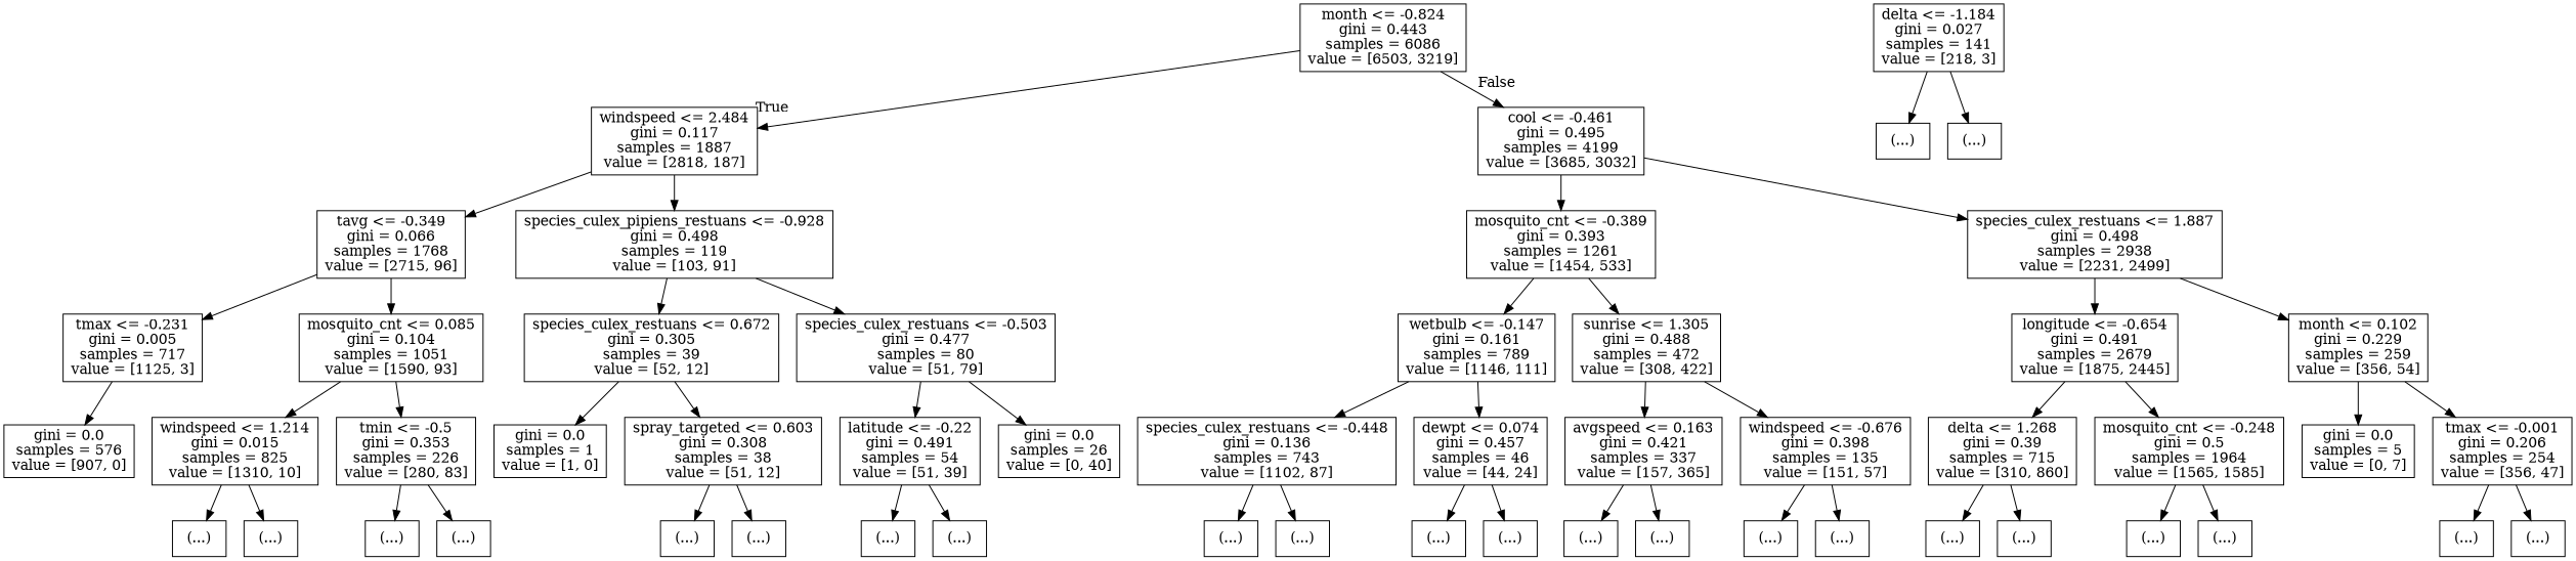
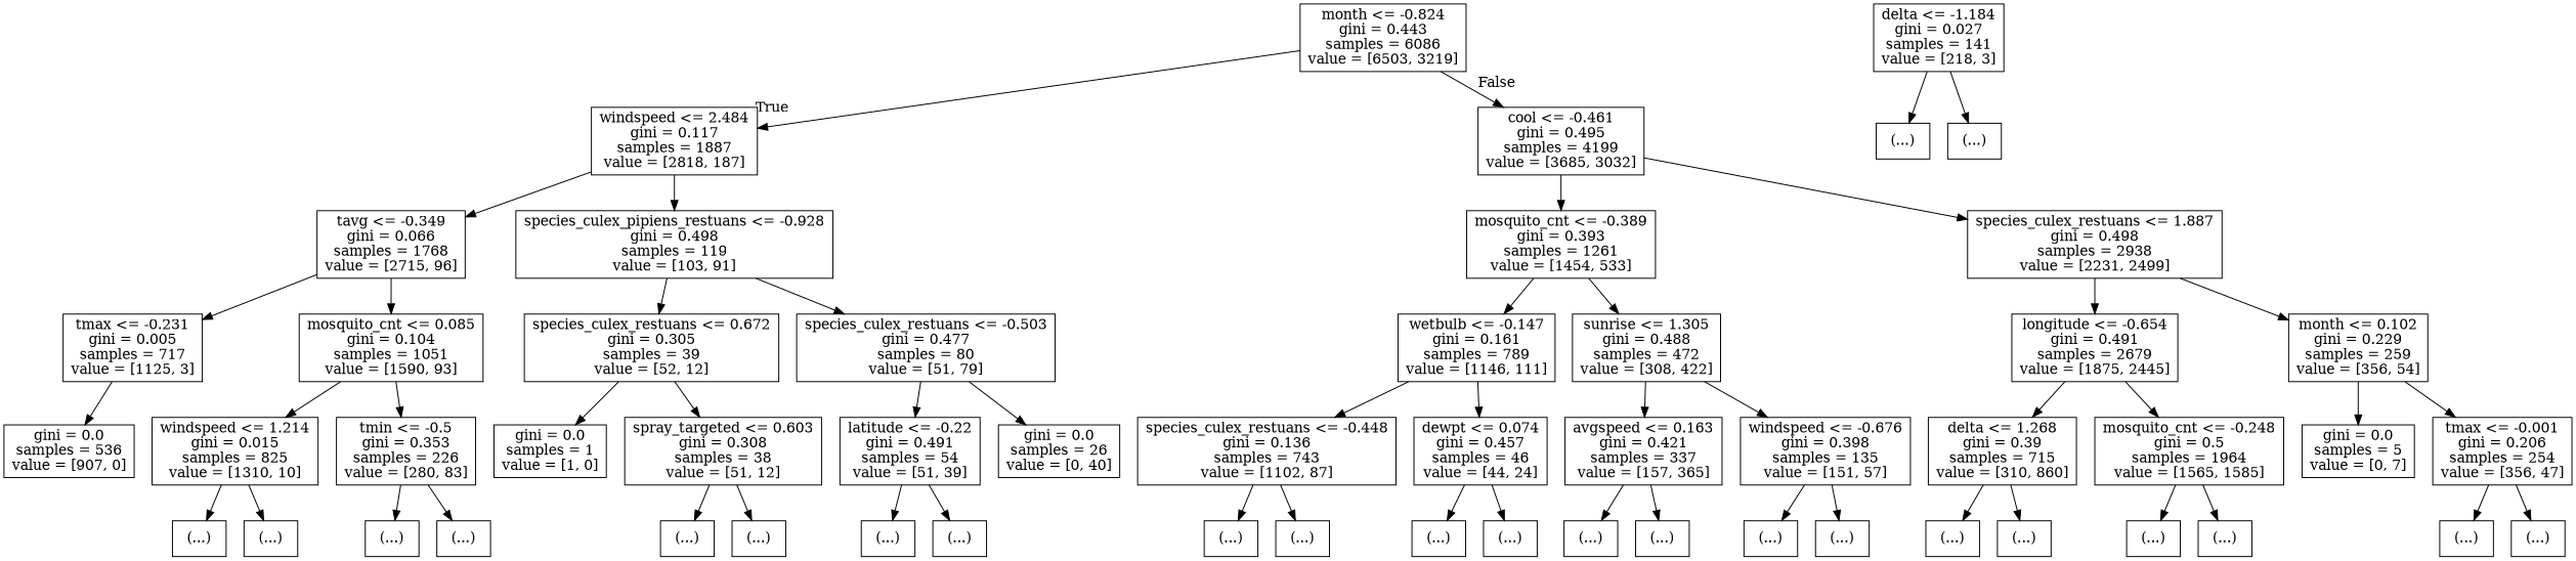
  digraph {
    node [shape=box]
    n1 [label="month <= -0.824\ngini = 0.443\nsamples = 6086\nvalue = [6503, 3219]"]
    n2 [label="windspeed <= 2.484\ngini = 0.117\nsamples = 1887\nvalue = [2818, 187]"]
    n3 [label="cool <= -0.461\ngini = 0.495\nsamples = 4199\nvalue = [3685, 3032]"]
    n4 [label="tavg <= -0.349\ngini = 0.066\nsamples = 1768\nvalue = [2715, 96]"]
    n5 [label="species_culex_pipiens_restuans <= -0.928\ngini = 0.498\nsamples = 119\nvalue = [103, 91]"]
    n6 [label="mosquito_cnt <= -0.389\ngini = 0.393\nsamples = 1261\nvalue = [1454, 533]"]
    n7 [label="species_culex_restuans <= 1.887\ngini = 0.498\nsamples = 2938\nvalue = [2231, 2499]"]
    n8 [label="tmax <= -0.231\ngini = 0.005\nsamples = 717\nvalue = [1125, 3]"]
    n9 [label="mosquito_cnt <= 0.085\ngini = 0.104\nsamples = 1051\nvalue = [1590, 93]"]
    n10 [label="species_culex_restuans <= 0.672\ngini = 0.305\nsamples = 39\nvalue = [52, 12]"]
    n11 [label="species_culex_restuans <= -0.503\ngini = 0.477\nsamples = 80\nvalue = [51, 79]"]
-   n12 [label="gini = 0.0\nsamples = 576\nvalue = [907, 0]"]
+   n12 [label="gini = 0.0\nsamples = 536\nvalue = [907, 0]"]
    n13 [label="windspeed <= 1.214\ngini = 0.015\nsamples = 825\nvalue = [1310, 10]"]
    n14 [label="tmin <= -0.5\ngini = 0.353\nsamples = 226\nvalue = [280, 83]"]
    n15 [label="delta <= -1.184\ngini = 0.027\nsamples = 141\nvalue = [218, 3]"]
    n16 [label="(...)"]
    n17 [label="(...)"]
    n18 [label="(...)"]
    n19 [label="(...)"]
    n20 [label="(...)"]
    n21 [label="(...)"]
    n22 [label="gini = 0.0\nsamples = 1\nvalue = [1, 0]"]
    n23 [label="spray_targeted <= 0.603\ngini = 0.308\nsamples = 38\nvalue = [51, 12]"]
    n24 [label="latitude <= -0.22\ngini = 0.491\nsamples = 54\nvalue = [51, 39]"]
    n25 [label="gini = 0.0\nsamples = 26\nvalue = [0, 40]"]
    n26 [label="(...)"]
    n27 [label="(...)"]
    n28 [label="(...)"]
    n29 [label="(...)"]
    n30 [label="wetbulb <= -0.147\ngini = 0.161\nsamples = 789\nvalue = [1146, 111]"]
    n31 [label="sunrise <= 1.305\ngini = 0.488\nsamples = 472\nvalue = [308, 422]"]
    n32 [label="longitude <= -0.654\ngini = 0.491\nsamples = 2679\nvalue = [1875, 2445]"]
    n33 [label="month <= 0.102\ngini = 0.229\nsamples = 259\nvalue = [356, 54]"]
    n34 [label="species_culex_restuans <= -0.448\ngini = 0.136\nsamples = 743\nvalue = [1102, 87]"]
    n35 [label="dewpt <= 0.074\ngini = 0.457\nsamples = 46\nvalue = [44, 24]"]
    n36 [label="avgspeed <= 0.163\ngini = 0.421\nsamples = 337\nvalue = [157, 365]"]
    n37 [label="windspeed <= -0.676\ngini = 0.398\nsamples = 135\nvalue = [151, 57]"]
    n38 [label="(...)"]
    n39 [label="(...)"]
    n40 [label="(...)"]
    n41 [label="(...)"]
    n42 [label="(...)"]
    n43 [label="(...)"]
    n44 [label="(...)"]
    n45 [label="(...)"]
    n46 [label="delta <= 1.268\ngini = 0.39\nsamples = 715\nvalue = [310, 860]"]
    n47 [label="mosquito_cnt <= -0.248\ngini = 0.5\nsamples = 1964\nvalue = [1565, 1585]"]
    n48 [label="gini = 0.0\nsamples = 5\nvalue = [0, 7]"]
    n49 [label="tmax <= -0.001\ngini = 0.206\nsamples = 254\nvalue = [356, 47]"]
    n50 [label="(...)"]
    n51 [label="(...)"]
    n52 [label="(...)"]
    n53 [label="(...)"]
    n54 [label="(...)"]
    n55 [label="(...)"]
    n1 -> n2 [headlabel=True labelangle=45 labeldistance=2.5]
    n1 -> n3 [headlabel=False labelangle=-45 labeldistance=2.5]
    n2 -> n4
    n2 -> n5
    n3 -> n6
    n3 -> n7
    n4 -> n8
    n4 -> n9
    n5 -> n10
    n5 -> n11
    n6 -> n30
    n6 -> n31
    n7 -> n32
    n7 -> n33
    n8 -> n12
    n9 -> n13
    n9 -> n14
    n10 -> n22
    n10 -> n23
    n11 -> n24
    n11 -> n25
    n13 -> n18
    n13 -> n19
    n14 -> n20
    n14 -> n21
    n15 -> n16
    n15 -> n17
    n23 -> n26
    n23 -> n27
    n24 -> n28
    n24 -> n29
    n30 -> n34
    n30 -> n35
    n31 -> n36
    n31 -> n37
    n32 -> n46
    n32 -> n47
    n33 -> n48
    n33 -> n49
    n34 -> n38
    n34 -> n39
    n35 -> n40
    n35 -> n41
    n36 -> n42
    n36 -> n43
    n37 -> n44
    n37 -> n45
    n46 -> n50
    n46 -> n51
    n47 -> n52
    n47 -> n53
    n49 -> n54
    n49 -> n55
  }
